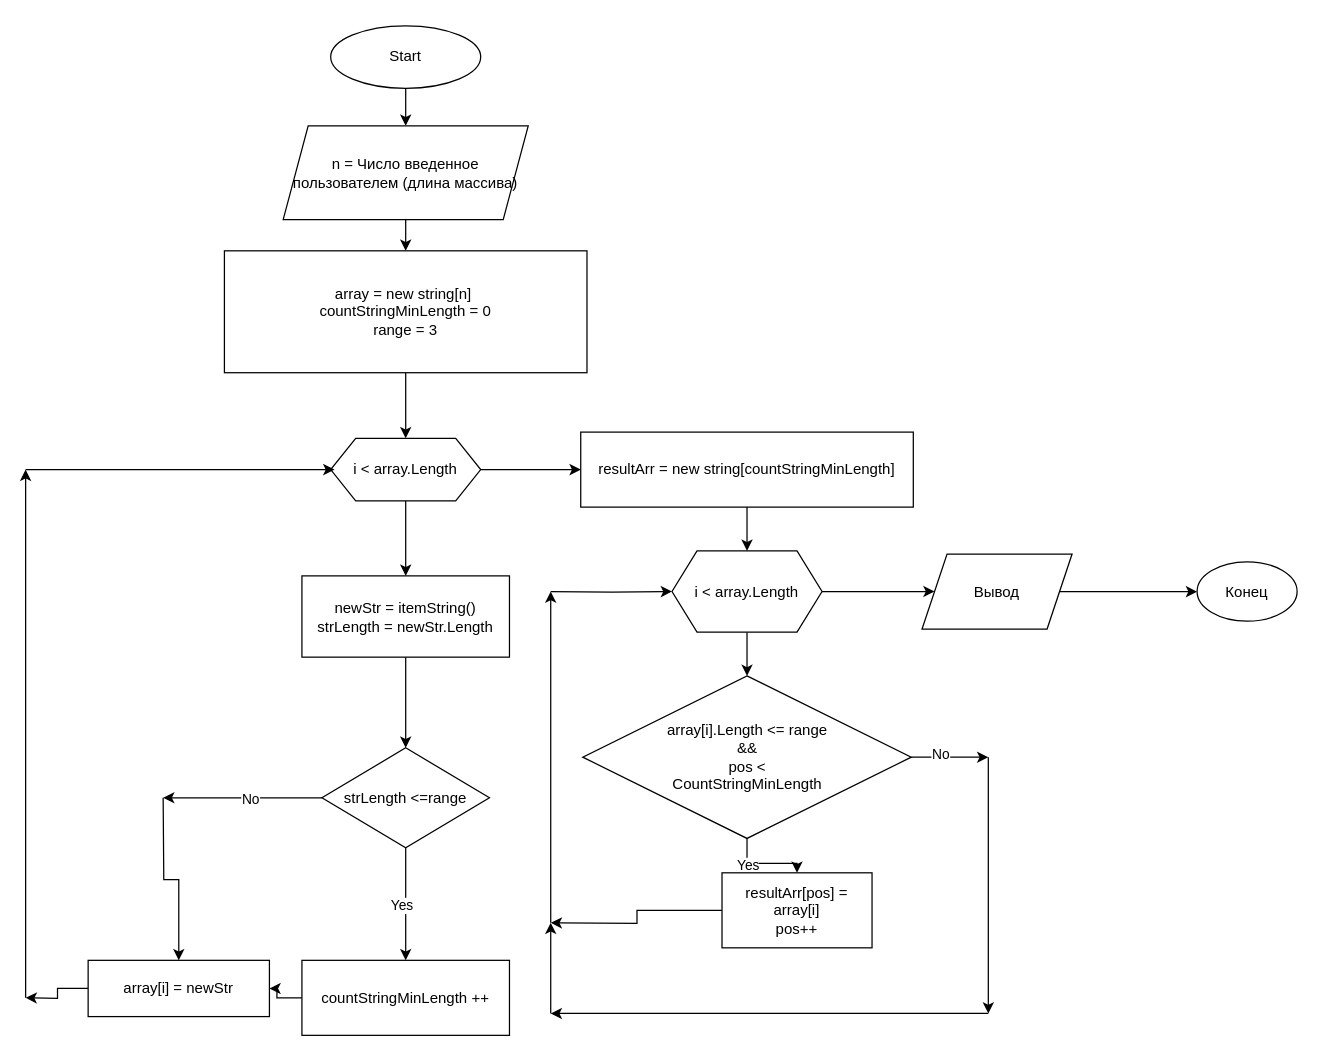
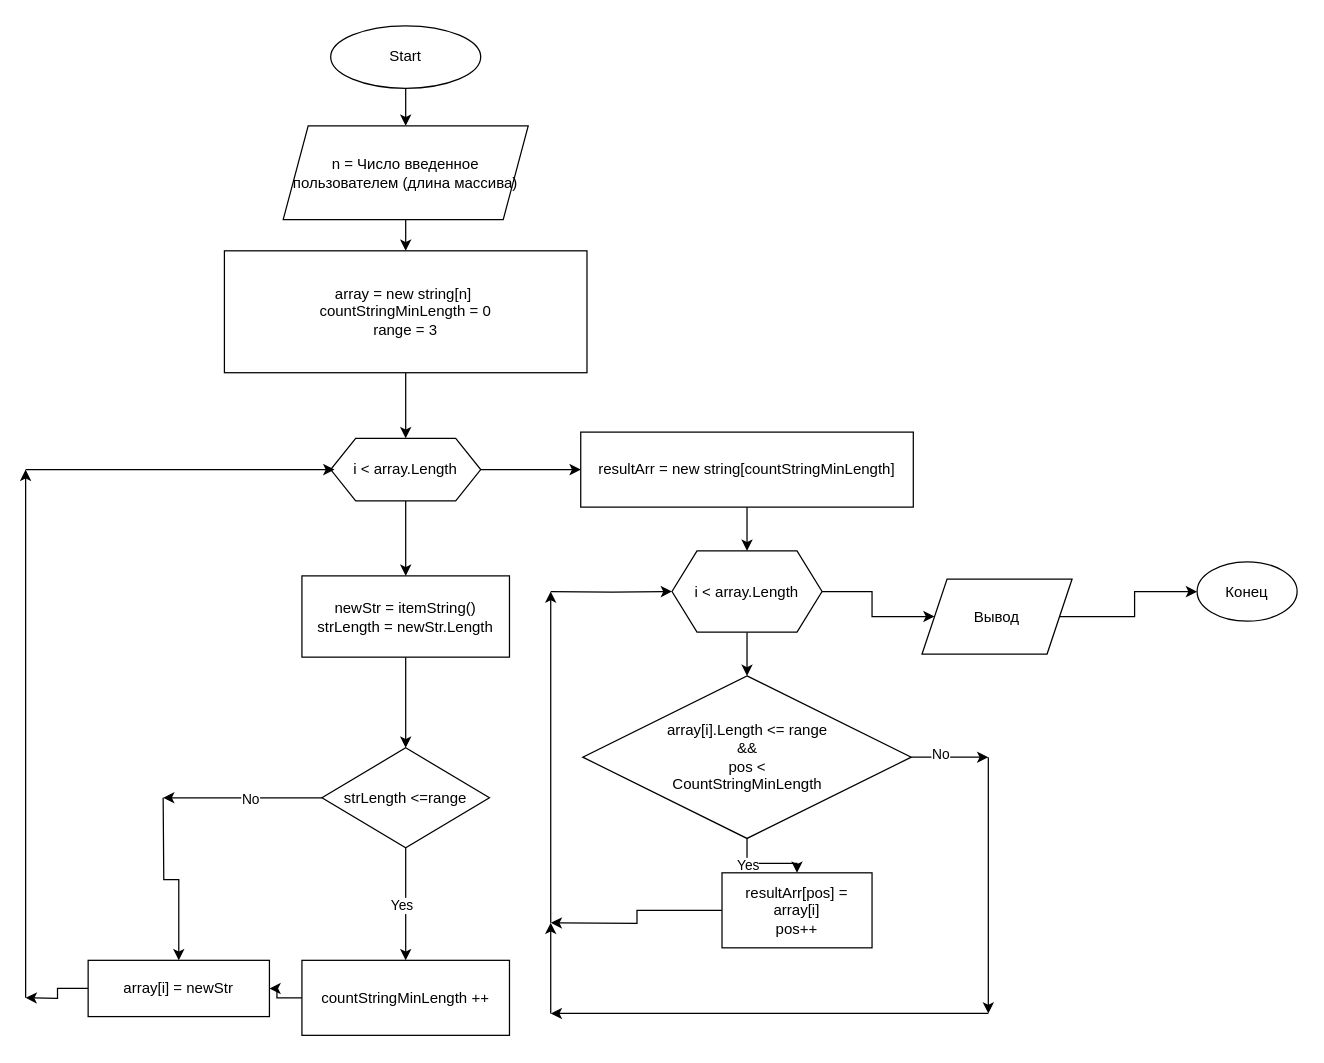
  <mxCell id="0" />
  <mxCell id="1" parent="0" />
  <mxCell id="2" value="" style="edgeStyle=orthogonalEdgeStyle;rounded=0;orthogonalLoop=1;jettySize=auto;html=1;" edge="1" parent="1" source="3" target="5"><mxGeometry relative="1" as="geometry" /></mxCell>
  <mxCell id="3" value="Start" style="ellipse;whiteSpace=wrap;html=1;" vertex="1" parent="1"><mxGeometry x="264" y="20" width="120" height="50" as="geometry" /></mxCell>
  <mxCell id="4" value="" style="edgeStyle=orthogonalEdgeStyle;rounded=0;orthogonalLoop=1;jettySize=auto;html=1;" edge="1" parent="1" source="5" target="7"><mxGeometry relative="1" as="geometry" /></mxCell>
  <mxCell id="5" value="n = Число введенное пользователем (длина массива)" style="shape=parallelogram;perimeter=parallelogramPerimeter;whiteSpace=wrap;html=1;fixedSize=1;" vertex="1" parent="1"><mxGeometry x="226" y="100" width="196" height="75" as="geometry" /></mxCell>
  <mxCell id="6" value="" style="edgeStyle=orthogonalEdgeStyle;rounded=0;orthogonalLoop=1;jettySize=auto;html=1;" edge="1" parent="1" source="7" target="10"><mxGeometry relative="1" as="geometry" /></mxCell>
  <mxCell id="7" value="array = new string[n]&amp;nbsp;&lt;div&gt;countStringMinLength = 0&lt;/div&gt;&lt;div&gt;range = 3&lt;/div&gt;" style="whiteSpace=wrap;html=1;" vertex="1" parent="1"><mxGeometry x="179" y="200" width="290" height="97.5" as="geometry" /></mxCell>
  <mxCell id="8" value="" style="edgeStyle=orthogonalEdgeStyle;rounded=0;orthogonalLoop=1;jettySize=auto;html=1;" edge="1" parent="1" source="10" target="12"><mxGeometry relative="1" as="geometry" /></mxCell>
  <mxCell id="9" value="" style="edgeStyle=orthogonalEdgeStyle;rounded=0;orthogonalLoop=1;jettySize=auto;html=1;" edge="1" parent="1" source="10" target="26"><mxGeometry relative="1" as="geometry" /></mxCell>
  <mxCell id="10" value="i &amp;lt; array.Length" style="shape=hexagon;perimeter=hexagonPerimeter2;whiteSpace=wrap;html=1;fixedSize=1;" vertex="1" parent="1"><mxGeometry x="264" y="350" width="120" height="50" as="geometry" /></mxCell>
  <mxCell id="11" value="" style="edgeStyle=orthogonalEdgeStyle;rounded=0;orthogonalLoop=1;jettySize=auto;html=1;" edge="1" parent="1" source="12" target="17"><mxGeometry relative="1" as="geometry" /></mxCell>
  <mxCell id="12" value="newStr = itemString()&lt;div&gt;strLength = newStr.Length&lt;/div&gt;" style="whiteSpace=wrap;html=1;" vertex="1" parent="1"><mxGeometry x="241" y="460" width="166" height="65" as="geometry" /></mxCell>
  <mxCell id="13" value="" style="edgeStyle=orthogonalEdgeStyle;rounded=0;orthogonalLoop=1;jettySize=auto;html=1;" edge="1" parent="1" source="17" target="19"><mxGeometry relative="1" as="geometry" /></mxCell>
  <mxCell id="14" value="Yes" style="edgeLabel;html=1;align=center;verticalAlign=middle;resizable=0;points=[];" vertex="1" connectable="0" parent="13"><mxGeometry x="0.011" y="-4" relative="1" as="geometry"><mxPoint y="1" as="offset" /></mxGeometry></mxCell>
  <mxCell id="15" value="" style="edgeStyle=orthogonalEdgeStyle;rounded=0;orthogonalLoop=1;jettySize=auto;html=1;" edge="1" parent="1" source="17"><mxGeometry relative="1" as="geometry"><mxPoint x="130" y="637.5" as="targetPoint" /></mxGeometry></mxCell>
  <mxCell id="16" value="No" style="edgeLabel;html=1;align=center;verticalAlign=middle;resizable=0;points=[];" vertex="1" connectable="0" parent="15"><mxGeometry x="-0.09" y="2" relative="1" as="geometry"><mxPoint y="-1" as="offset" /></mxGeometry></mxCell>
  <mxCell id="17" value="strLength &amp;lt;=range" style="rhombus;whiteSpace=wrap;html=1;" vertex="1" parent="1"><mxGeometry x="257" y="597.5" width="134" height="80" as="geometry" /></mxCell>
  <mxCell id="18" value="" style="edgeStyle=orthogonalEdgeStyle;rounded=0;orthogonalLoop=1;jettySize=auto;html=1;" edge="1" parent="1" source="19" target="21"><mxGeometry relative="1" as="geometry" /></mxCell>
  <mxCell id="19" value="countStringMinLength ++" style="whiteSpace=wrap;html=1;" vertex="1" parent="1"><mxGeometry x="241" y="767.5" width="166" height="60" as="geometry" /></mxCell>
  <mxCell id="20" value="" style="edgeStyle=orthogonalEdgeStyle;rounded=0;orthogonalLoop=1;jettySize=auto;html=1;" edge="1" parent="1" source="21"><mxGeometry relative="1" as="geometry"><mxPoint x="20" y="797.5" as="targetPoint" /></mxGeometry></mxCell>
  <mxCell id="21" value="array[i] = newStr" style="whiteSpace=wrap;html=1;" vertex="1" parent="1"><mxGeometry x="70" y="767.5" width="145" height="45" as="geometry" /></mxCell>
  <mxCell id="22" value="" style="edgeStyle=orthogonalEdgeStyle;rounded=0;orthogonalLoop=1;jettySize=auto;html=1;entryX=0.5;entryY=0;entryDx=0;entryDy=0;" edge="1" parent="1" target="21"><mxGeometry relative="1" as="geometry"><mxPoint x="130" y="637.5" as="sourcePoint" /><mxPoint x="130" y="757.5" as="targetPoint" /></mxGeometry></mxCell>
  <mxCell id="23" value="" style="edgeStyle=orthogonalEdgeStyle;rounded=0;orthogonalLoop=1;jettySize=auto;html=1;" edge="1" parent="1"><mxGeometry relative="1" as="geometry"><mxPoint x="20" y="797.5" as="sourcePoint" /><mxPoint x="20" y="375" as="targetPoint" /></mxGeometry></mxCell>
  <mxCell id="24" value="" style="edgeStyle=orthogonalEdgeStyle;rounded=0;orthogonalLoop=1;jettySize=auto;html=1;" edge="1" parent="1"><mxGeometry relative="1" as="geometry"><mxPoint x="20" y="375" as="sourcePoint" /><mxPoint x="267" y="375" as="targetPoint" /></mxGeometry></mxCell>
  <mxCell id="25" value="" style="edgeStyle=orthogonalEdgeStyle;rounded=0;orthogonalLoop=1;jettySize=auto;html=1;" edge="1" parent="1" source="26" target="29"><mxGeometry relative="1" as="geometry" /></mxCell>
  <mxCell id="26" value="resultArr = new string[countStringMinLength]" style="whiteSpace=wrap;html=1;" vertex="1" parent="1"><mxGeometry x="464" y="345" width="266" height="60" as="geometry" /></mxCell>
  <mxCell id="27" value="" style="edgeStyle=orthogonalEdgeStyle;rounded=0;orthogonalLoop=1;jettySize=auto;html=1;" edge="1" parent="1" source="29" target="34"><mxGeometry relative="1" as="geometry" /></mxCell>
  <mxCell id="28" value="" style="edgeStyle=orthogonalEdgeStyle;rounded=0;orthogonalLoop=1;jettySize=auto;html=1;" edge="1" parent="1" source="29" target="43"><mxGeometry relative="1" as="geometry" /></mxCell>
  <mxCell id="29" value="i &amp;lt; array.Length" style="shape=hexagon;perimeter=hexagonPerimeter2;whiteSpace=wrap;html=1;fixedSize=1;" vertex="1" parent="1"><mxGeometry x="537" y="440" width="120" height="65" as="geometry" /></mxCell>
  <mxCell id="30" value="" style="edgeStyle=orthogonalEdgeStyle;rounded=0;orthogonalLoop=1;jettySize=auto;html=1;" edge="1" parent="1" source="34" target="36"><mxGeometry relative="1" as="geometry" /></mxCell>
  <mxCell id="31" value="Yes" style="edgeLabel;html=1;align=center;verticalAlign=middle;resizable=0;points=[];" vertex="1" connectable="0" parent="30"><mxGeometry x="-0.388" y="-1" relative="1" as="geometry"><mxPoint as="offset" /></mxGeometry></mxCell>
  <mxCell id="32" value="" style="edgeStyle=orthogonalEdgeStyle;rounded=0;orthogonalLoop=1;jettySize=auto;html=1;" edge="1" parent="1" source="34"><mxGeometry relative="1" as="geometry"><mxPoint x="789.995" y="605" as="targetPoint" /></mxGeometry></mxCell>
  <mxCell id="33" value="No" style="edgeLabel;html=1;align=center;verticalAlign=middle;resizable=0;points=[];" vertex="1" connectable="0" parent="32"><mxGeometry x="-0.272" y="3" relative="1" as="geometry"><mxPoint as="offset" /></mxGeometry></mxCell>
  <mxCell id="34" value="array[i].Length &amp;lt;= range&lt;div&gt;&amp;amp;&amp;amp;&lt;/div&gt;&lt;div&gt;pos &amp;lt;&lt;/div&gt;&lt;div&gt;CountStringMinLength&lt;/div&gt;" style="rhombus;whiteSpace=wrap;html=1;" vertex="1" parent="1"><mxGeometry x="465.63" y="540" width="262.75" height="130" as="geometry" /></mxCell>
  <mxCell id="35" value="" style="edgeStyle=orthogonalEdgeStyle;rounded=0;orthogonalLoop=1;jettySize=auto;html=1;" edge="1" parent="1" source="36"><mxGeometry relative="1" as="geometry"><mxPoint x="439.995" y="737.5" as="targetPoint" /></mxGeometry></mxCell>
  <mxCell id="36" value="resultArr[pos] = array[i]&lt;div&gt;pos++&lt;/div&gt;" style="whiteSpace=wrap;html=1;" vertex="1" parent="1"><mxGeometry x="577.005" y="697.5" width="120" height="60" as="geometry" /></mxCell>
  <mxCell id="37" value="" style="edgeStyle=orthogonalEdgeStyle;rounded=0;orthogonalLoop=1;jettySize=auto;html=1;" edge="1" parent="1"><mxGeometry relative="1" as="geometry"><mxPoint x="789.995" y="605" as="sourcePoint" /><mxPoint x="789.995" y="810" as="targetPoint" /></mxGeometry></mxCell>
  <mxCell id="38" value="" style="edgeStyle=orthogonalEdgeStyle;rounded=0;orthogonalLoop=1;jettySize=auto;html=1;" edge="1" parent="1"><mxGeometry relative="1" as="geometry"><mxPoint x="789.995" y="810" as="sourcePoint" /><mxPoint x="440.005" y="810" as="targetPoint" /></mxGeometry></mxCell>
  <mxCell id="39" value="" style="edgeStyle=orthogonalEdgeStyle;rounded=0;orthogonalLoop=1;jettySize=auto;html=1;" edge="1" parent="1"><mxGeometry relative="1" as="geometry"><mxPoint x="439.995" y="737.5" as="sourcePoint" /><mxPoint x="440.005" y="472.5" as="targetPoint" /></mxGeometry></mxCell>
  <mxCell id="40" value="" style="edgeStyle=orthogonalEdgeStyle;rounded=0;orthogonalLoop=1;jettySize=auto;html=1;" edge="1" parent="1" target="29"><mxGeometry relative="1" as="geometry"><mxPoint x="440.005" y="472.5" as="sourcePoint" /></mxGeometry></mxCell>
  <mxCell id="41" value="" style="edgeStyle=orthogonalEdgeStyle;rounded=0;orthogonalLoop=1;jettySize=auto;html=1;" edge="1" parent="1"><mxGeometry relative="1" as="geometry"><mxPoint x="440.005" y="810" as="sourcePoint" /><mxPoint x="439.995" y="737.5" as="targetPoint" /></mxGeometry></mxCell>
  <mxCell id="42" value="" style="edgeStyle=orthogonalEdgeStyle;rounded=0;orthogonalLoop=1;jettySize=auto;html=1;" edge="1" parent="1" source="43" target="44"><mxGeometry relative="1" as="geometry" /></mxCell>
- <mxCell id="43" value="Вывод" style="shape=parallelogram;perimeter=parallelogramPerimeter;whiteSpace=wrap;html=1;fixedSize=1;" vertex="1" parent="1"><mxGeometry x="737" y="442.5" width="120" height="60" as="geometry" /></mxCell>
+ <mxCell id="43" value="Вывод" style="shape=parallelogram;perimeter=parallelogramPerimeter;whiteSpace=wrap;html=1;fixedSize=1;" vertex="1" parent="1"><mxGeometry x="737" y="462.5" width="120" height="60" as="geometry" /></mxCell>
  <mxCell id="44" value="Конец" style="ellipse;whiteSpace=wrap;html=1;" vertex="1" parent="1"><mxGeometry x="957" y="448.75" width="80" height="47.5" as="geometry" /></mxCell>
